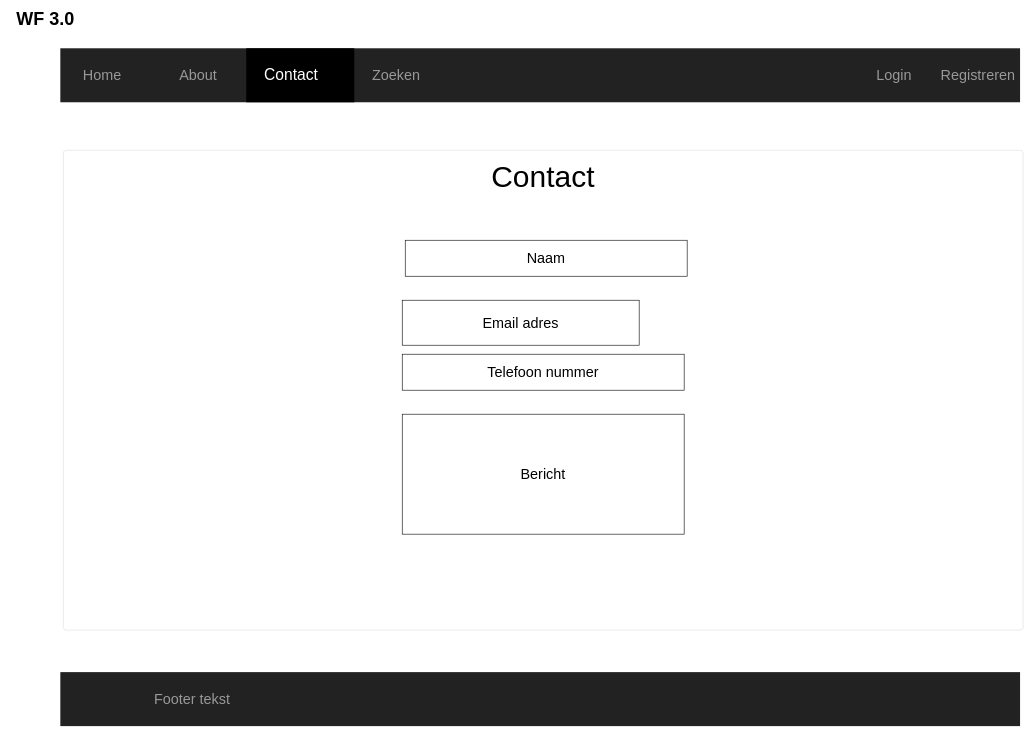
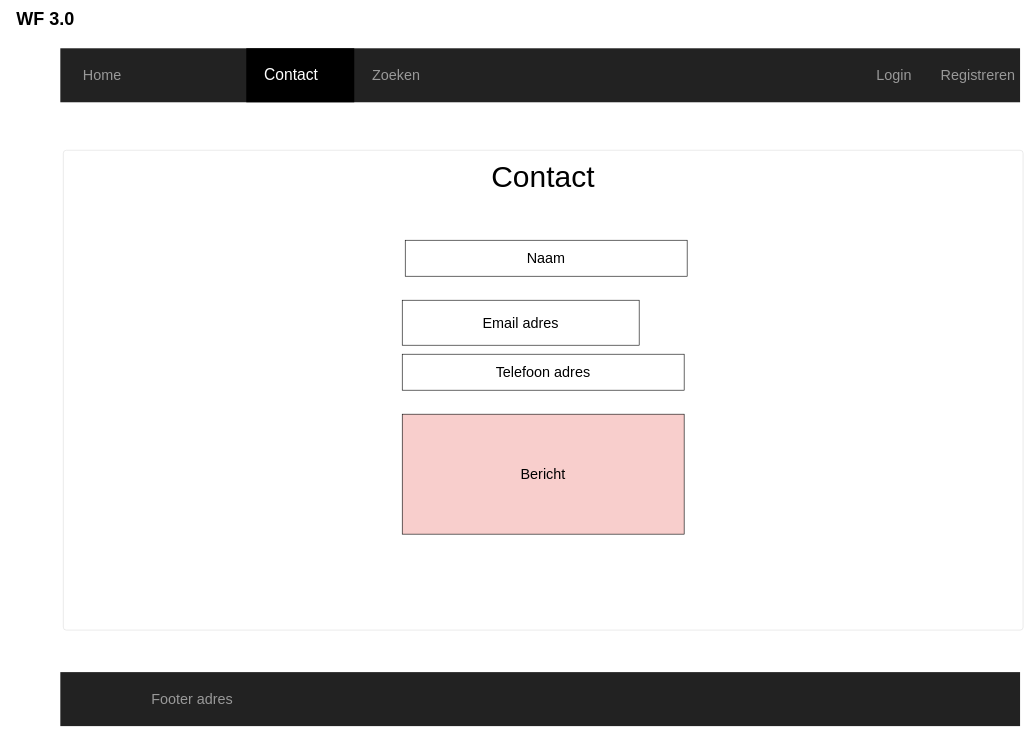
  <mxCell id="0" style=";html=1;" />
  <mxCell id="1" style=";html=1;" parent="0" />
  <mxCell id="2" value="" style="html=1;shadow=0;dashed=0;shape=mxgraph.bootstrap.rect;fillColor=#222222;strokeColor=none;whiteSpace=wrap;rounded=0;fontSize=12;fontColor=#000000;align=center;" vertex="1" parent="1"><mxGeometry x="100" y="80" width="1600" height="90" as="geometry" /></mxCell>
  <mxCell id="3" value="Zoeken" style="html=1;shadow=0;dashed=0;fillColor=none;strokeColor=none;shape=mxgraph.bootstrap.rect;fontColor=#999999;whiteSpace=wrap;fontSize=24;" vertex="1" parent="2"><mxGeometry x="480.014" width="160" height="90" as="geometry" /></mxCell>
  <mxCell id="4" value="Registreren" style="html=1;shadow=0;dashed=0;fillColor=none;strokeColor=none;shape=mxgraph.bootstrap.rect;fontColor=#999999;whiteSpace=wrap;fontSize=24;" vertex="1" parent="2"><mxGeometry x="1460.007" width="140" height="90" as="geometry" /></mxCell>
- <mxCell id="5" value="About" style="html=1;shadow=0;dashed=0;fillColor=none;strokeColor=none;shape=mxgraph.bootstrap.rect;fontColor=#999999;whiteSpace=wrap;fontSize=24;" vertex="1" parent="2"><mxGeometry x="160.003" width="140" height="90" as="geometry" /></mxCell>
  <mxCell id="6" value="Contact" style="html=1;shadow=0;dashed=0;shape=mxgraph.bootstrap.rect;fillColor=#000000;strokeColor=none;fontColor=#ffffff;spacingRight=30;whiteSpace=wrap;fontSize=26;" vertex="1" parent="2"><mxGeometry x="310" width="180" height="90" as="geometry" /></mxCell>
  <mxCell id="7" value="Home" style="html=1;shadow=0;dashed=0;fillColor=none;strokeColor=none;shape=mxgraph.bootstrap.rect;fontColor=#999999;whiteSpace=wrap;fontSize=24;" vertex="1" parent="2"><mxGeometry x="-0.003" width="140" height="90" as="geometry" /></mxCell>
  <mxCell id="8" value="Login" style="html=1;shadow=0;dashed=0;fillColor=none;strokeColor=none;shape=mxgraph.bootstrap.rect;fontColor=#999999;whiteSpace=wrap;fontSize=24;" vertex="1" parent="2"><mxGeometry x="1320.007" width="140" height="90" as="geometry" /></mxCell>
  <mxCell id="9" value="WF 3.0" style="html=1;shadow=0;dashed=0;shape=mxgraph.bootstrap.rect;strokeColor=none;fillColor=none;fontColor=#000000;align=left;spacingLeft=5;whiteSpace=wrap;rounded=0;fontStyle=1;fontSize=30;" vertex="1" parent="1"><mxGeometry y="20" width="200" height="20" as="geometry" x="20" /></mxCell>
  <mxCell id="10" value="&lt;div style=&quot;&quot;&gt;&lt;span style=&quot;font-size: 50px; background-color: initial;&quot;&gt;Contact&lt;/span&gt;&lt;/div&gt;&lt;font style=&quot;&quot;&gt;&lt;div style=&quot;&quot;&gt;&lt;span style=&quot;font-size: 50px;&quot;&gt;&lt;br&gt;&lt;/span&gt;&lt;/div&gt;&lt;span style=&quot;color: rgba(0, 0, 0, 0); font-family: monospace; font-size: 0px; text-align: start;&quot;&gt;%3CmxGraphModel%3E%3Croot%3E%3CmxCell%20id%3D%220%22%2F%3E%3CmxCell%20id%3D%221%22%20parent%3D%220%22%2F%3E%3CmxCell%20id%3D%222%22%20value%3D%22%26lt%3Bfont%20style%3D%26quot%3Bfont-size%3A%2050px%26quot%3B%26gt%3BTitel...%26lt%3Bbr%26gt%3B%26lt%3B%2Ffont%26gt%3B%22%20style%3D%22html%3D1%3Bshadow%3D0%3Bdashed%3D0%3Bshape%3Dmxgraph.bootstrap.rrect%3BrSize%3D5%3BfontSize%3D12%3BstrokeColor%3D%23dddddd%3Balign%3Dleft%3Bspacing%3D10%3BverticalAlign%3Dtop%3BwhiteSpace%3Dwrap%3Brounded%3D0%3B%22%20vertex%3D%221%22%20parent%3D%221%22%3E%3CmxGeometry%20x%3D%2280%22%20y%3D%22270%22%20width%3D%22683%22%20height%3D%2290%22%20as%3D%22geometry%22%2F%3E%3C%2FmxCell%3E%3C%2Froot%3E%3C%2FmxGraphModel%3E&lt;/span&gt;&lt;span style=&quot;font-size: 50px;&quot;&gt;&lt;div style=&quot;&quot;&gt;&lt;span style=&quot;color: rgba(0, 0, 0, 0); font-family: monospace; font-size: 0px; text-align: start;&quot;&gt;ff 3CmxGraphModel%3E%3Croot%3E%3CmxCell%20id%3D%220%22%2F%3E%3CmxCell%20id%3D%221%22%20parent%3D%220%22%2F%3E%3CmxCell%20id%3D%222%22%20value%3D%22%26lt%3Bfont%20style%3D%26quot%3Bfont-size%3A%2050px%26quot%3B%26gt%3BTitel...%26lt%3Bbr%26gt%3B%26lt%3B%2Ffont%26gt%3B%22%20style%3D%22html%3D1%3Bshadow%3D0%3Bdashed%3D0%3Bshape%3Dmxgraph.bootstrap.rrect%3BrSize%3D5%3BfontSize%3D12%3BstrokeColor%3D%23dddddd%3Balign%3Dleft%3Bspacing%3D10%3BverticalAlign%3Dtop%3BwhiteSpace%3Dwrap%3Brounded%3D0%3B%22%20vertex%3D%221%22%20parent%3D%221%22%3E%3CmxGeometry%20x%3D%2280%22%20y%3D%22270%22%20width%3D%22683%22%20height%3D%2290%22%20as%3D%22geometry%22%2F%3E%3C%2FmxCell%3E%3C%2Froot%3E%3C%2FmxGraphModel%3Erdeder&lt;/span&gt;&lt;br&gt;&lt;/div&gt;&lt;/span&gt;&lt;/font&gt;" style="html=1;shadow=0;dashed=0;shape=mxgraph.bootstrap.rrect;rSize=5;fontSize=12;strokeColor=#dddddd;align=center;spacing=10;verticalAlign=top;whiteSpace=wrap;rounded=0;" vertex="1" parent="1"><mxGeometry x="105" y="250" width="1600" height="800" as="geometry" /></mxCell>
  <mxCell id="11" value="" style="html=1;shadow=0;dashed=0;shape=mxgraph.bootstrap.rect;fillColor=#222222;strokeColor=none;whiteSpace=wrap;rounded=0;fontSize=12;fontColor=#000000;align=center;" vertex="1" parent="1"><mxGeometry x="100" y="1120" width="1600" height="90" as="geometry" /></mxCell>
- <mxCell id="12" value="Footer tekst" style="html=1;shadow=0;dashed=0;fillColor=none;strokeColor=none;shape=mxgraph.bootstrap.rect;fontColor=#999999;whiteSpace=wrap;fontSize=24;" vertex="1" parent="11"><mxGeometry x="50" width="340" height="90" as="geometry" /></mxCell>
+ <mxCell id="12" value="Footer adres" style="html=1;shadow=0;dashed=0;fillColor=none;strokeColor=none;shape=mxgraph.bootstrap.rect;fontColor=#999999;whiteSpace=wrap;fontSize=24;" vertex="1" parent="11"><mxGeometry x="50" width="340" height="90" as="geometry" /></mxCell>
  <mxCell id="13" value="&lt;font style=&quot;font-size: 24px;&quot;&gt;Naam&lt;/font&gt;" style="rounded=0;whiteSpace=wrap;html=1;" vertex="1" parent="1"><mxGeometry x="675" y="400" width="470" height="60" as="geometry" /></mxCell>
  <mxCell id="14" value="&lt;font style=&quot;font-size: 24px;&quot;&gt;Email adres&lt;/font&gt;" style="rounded=0;whiteSpace=wrap;html=1;" vertex="1" parent="1"><mxGeometry x="670" y="500" width="395" height="75" as="geometry" /></mxCell>
- <mxCell id="15" value="&lt;font style=&quot;font-size: 24px;&quot;&gt;Telefoon nummer&lt;/font&gt;" style="rounded=0;whiteSpace=wrap;html=1;" vertex="1" parent="1"><mxGeometry x="670" y="590" width="470" height="60" as="geometry" /></mxCell>
- <mxCell id="16" value="&lt;font style=&quot;font-size: 24px;&quot;&gt;Bericht&lt;/font&gt;" style="rounded=0;whiteSpace=wrap;html=1;" vertex="1" parent="1"><mxGeometry x="670" y="690" width="470" height="200" as="geometry" /></mxCell>
+ <mxCell id="15" value="&lt;font style=&quot;font-size: 24px;&quot;&gt;Telefoon adres&lt;/font&gt;" style="rounded=0;whiteSpace=wrap;html=1;" vertex="1" parent="1"><mxGeometry x="670" y="590" width="470" height="60" as="geometry" /></mxCell>
+ <mxCell id="16" value="&lt;font style=&quot;font-size: 24px;&quot;&gt;Bericht&lt;/font&gt;" style="rounded=0;whiteSpace=wrap;html=1;fillColor=#f8cecc;" vertex="1" parent="1"><mxGeometry x="670" y="690" width="470" height="200" as="geometry" /></mxCell>
